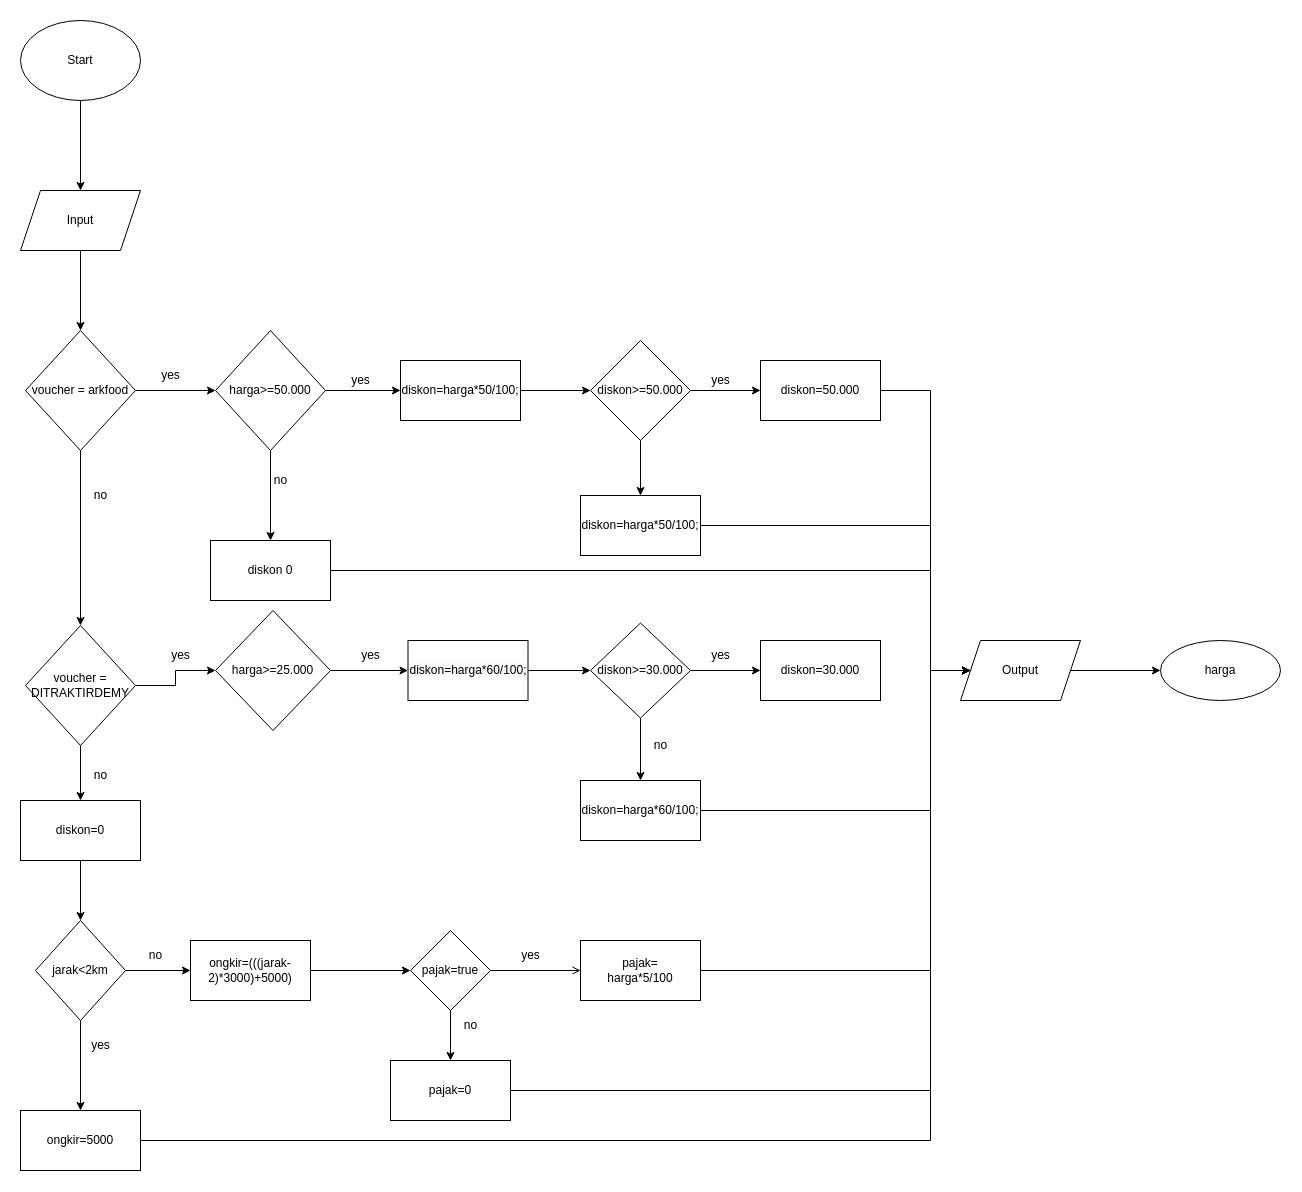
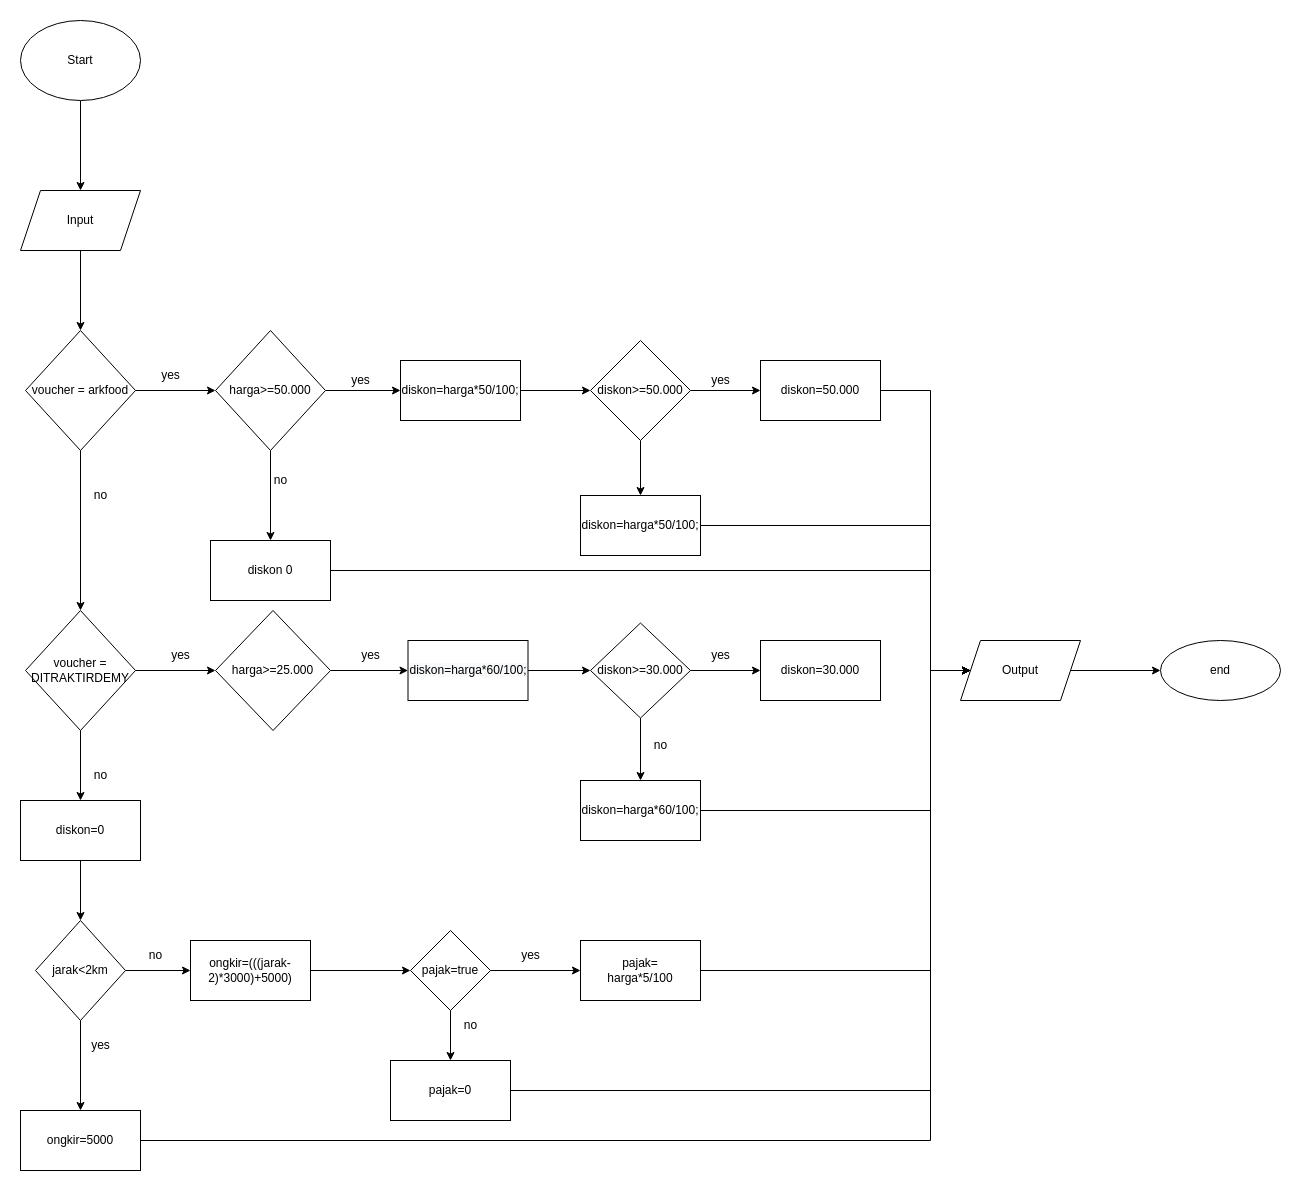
  <mxCell id="0" />
  <mxCell id="1" parent="0" />
  <mxCell id="2" value="" style="edgeStyle=orthogonalEdgeStyle;rounded=0;orthogonalLoop=1;jettySize=auto;html=1;" edge="1" parent="1" source="3" target="5"><mxGeometry relative="1" as="geometry" /></mxCell>
  <mxCell id="3" value="Start" style="ellipse;whiteSpace=wrap;html=1;" vertex="1" parent="1"><mxGeometry x="20" y="20" width="120" height="80" as="geometry" /></mxCell>
  <mxCell id="4" value="" style="edgeStyle=orthogonalEdgeStyle;rounded=0;orthogonalLoop=1;jettySize=auto;html=1;" edge="1" parent="1" source="5" target="8"><mxGeometry relative="1" as="geometry" /></mxCell>
  <mxCell id="5" value="Input" style="shape=parallelogram;perimeter=parallelogramPerimeter;whiteSpace=wrap;html=1;fixedSize=1;" vertex="1" parent="1"><mxGeometry x="20" y="190" width="120" height="60" as="geometry" /></mxCell>
  <mxCell id="6" value="" style="edgeStyle=orthogonalEdgeStyle;rounded=0;orthogonalLoop=1;jettySize=auto;html=1;" edge="1" parent="1" source="8" target="11"><mxGeometry relative="1" as="geometry" /></mxCell>
  <mxCell id="7" value="" style="edgeStyle=orthogonalEdgeStyle;rounded=0;orthogonalLoop=1;jettySize=auto;html=1;" edge="1" parent="1" source="8" target="29"><mxGeometry relative="1" as="geometry" /></mxCell>
  <mxCell id="8" value="voucher = arkfood" style="rhombus;whiteSpace=wrap;html=1;" vertex="1" parent="1"><mxGeometry x="25" y="330" width="110" height="120" as="geometry" /></mxCell>
  <mxCell id="9" value="" style="edgeStyle=orthogonalEdgeStyle;rounded=0;orthogonalLoop=1;jettySize=auto;html=1;" edge="1" parent="1" source="11" target="13"><mxGeometry relative="1" as="geometry" /></mxCell>
  <mxCell id="10" value="" style="edgeStyle=orthogonalEdgeStyle;rounded=0;orthogonalLoop=1;jettySize=auto;html=1;" edge="1" parent="1" source="11" target="15"><mxGeometry relative="1" as="geometry" /></mxCell>
  <mxCell id="11" value="harga&amp;gt;=50.000" style="rhombus;whiteSpace=wrap;html=1;" vertex="1" parent="1"><mxGeometry x="215" y="330" width="110" height="120" as="geometry" /></mxCell>
  <mxCell id="12" value="" style="edgeStyle=orthogonalEdgeStyle;rounded=0;orthogonalLoop=1;jettySize=auto;html=1;" edge="1" parent="1" source="13" target="18"><mxGeometry relative="1" as="geometry" /></mxCell>
  <mxCell id="13" value="diskon=harga*50/100;" style="whiteSpace=wrap;html=1;" vertex="1" parent="1"><mxGeometry x="400" y="360" width="120" height="60" as="geometry" /></mxCell>
  <mxCell id="14" style="edgeStyle=orthogonalEdgeStyle;rounded=0;orthogonalLoop=1;jettySize=auto;html=1;entryX=0;entryY=0.5;entryDx=0;entryDy=0;" edge="1" parent="1" source="15" target="67"><mxGeometry relative="1" as="geometry"><Array as="points"><mxPoint x="930" y="570" /><mxPoint x="930" y="670" /></Array></mxGeometry></mxCell>
  <mxCell id="15" value="diskon 0" style="whiteSpace=wrap;html=1;" vertex="1" parent="1"><mxGeometry x="210" y="540" width="120" height="60" as="geometry" /></mxCell>
  <mxCell id="16" value="" style="edgeStyle=orthogonalEdgeStyle;rounded=0;orthogonalLoop=1;jettySize=auto;html=1;" edge="1" parent="1" source="18" target="22"><mxGeometry relative="1" as="geometry" /></mxCell>
  <mxCell id="17" value="" style="edgeStyle=orthogonalEdgeStyle;rounded=0;orthogonalLoop=1;jettySize=auto;html=1;" edge="1" parent="1" source="18" target="25"><mxGeometry relative="1" as="geometry" /></mxCell>
  <mxCell id="18" value="diskon&amp;gt;=50.000" style="rhombus;whiteSpace=wrap;html=1;" vertex="1" parent="1"><mxGeometry x="590" y="340" width="100" height="100" as="geometry" /></mxCell>
  <mxCell id="19" value="yes&lt;br&gt;" style="text;html=1;align=center;verticalAlign=middle;resizable=0;points=[];autosize=1;strokeColor=none;fillColor=none;" vertex="1" parent="1"><mxGeometry x="340" y="365" width="40" height="30" as="geometry" /></mxCell>
  <mxCell id="20" value="no" style="text;html=1;align=center;verticalAlign=middle;resizable=0;points=[];autosize=1;strokeColor=none;fillColor=none;" vertex="1" parent="1"><mxGeometry x="260" y="465" width="40" height="30" as="geometry" /></mxCell>
  <mxCell id="21" style="edgeStyle=orthogonalEdgeStyle;rounded=0;orthogonalLoop=1;jettySize=auto;html=1;entryX=0;entryY=0.5;entryDx=0;entryDy=0;" edge="1" parent="1" source="22" target="67"><mxGeometry relative="1" as="geometry"><Array as="points"><mxPoint x="930" y="390" /><mxPoint x="930" y="670" /></Array></mxGeometry></mxCell>
  <mxCell id="22" value="diskon=50.000" style="whiteSpace=wrap;html=1;" vertex="1" parent="1"><mxGeometry x="760" y="360" width="120" height="60" as="geometry" /></mxCell>
  <mxCell id="23" value="yes&lt;br&gt;" style="text;html=1;align=center;verticalAlign=middle;resizable=0;points=[];autosize=1;strokeColor=none;fillColor=none;" vertex="1" parent="1"><mxGeometry x="700" y="365" width="40" height="30" as="geometry" /></mxCell>
  <mxCell id="24" style="edgeStyle=orthogonalEdgeStyle;rounded=0;orthogonalLoop=1;jettySize=auto;html=1;" edge="1" parent="1" source="25"><mxGeometry relative="1" as="geometry"><mxPoint x="970" y="670" as="targetPoint" /><Array as="points"><mxPoint x="930" y="525" /><mxPoint x="930" y="670" /></Array></mxGeometry></mxCell>
  <mxCell id="25" value="diskon=harga*50/100;" style="whiteSpace=wrap;html=1;" vertex="1" parent="1"><mxGeometry x="580" y="495" width="120" height="60" as="geometry" /></mxCell>
  <mxCell id="26" value="yes&lt;br&gt;" style="text;html=1;align=center;verticalAlign=middle;resizable=0;points=[];autosize=1;strokeColor=none;fillColor=none;" vertex="1" parent="1"><mxGeometry x="150" y="360" width="40" height="30" as="geometry" /></mxCell>
  <mxCell id="27" value="" style="edgeStyle=orthogonalEdgeStyle;rounded=0;orthogonalLoop=1;jettySize=auto;html=1;" edge="1" parent="1" source="29" target="32"><mxGeometry relative="1" as="geometry" /></mxCell>
  <mxCell id="28" value="" style="edgeStyle=orthogonalEdgeStyle;rounded=0;orthogonalLoop=1;jettySize=auto;html=1;" edge="1" parent="1" source="29" target="44"><mxGeometry relative="1" as="geometry" /></mxCell>
- <mxCell id="29" value="voucher = DITRAKTIRDEMY" style="rhombus;whiteSpace=wrap;html=1;" vertex="1" parent="1"><mxGeometry x="25" y="625" width="110" height="120" as="geometry" /></mxCell>
+ <mxCell id="29" value="voucher = DITRAKTIRDEMY" style="rhombus;whiteSpace=wrap;html=1;" vertex="1" parent="1"><mxGeometry x="25" y="610" width="110" height="120" as="geometry" /></mxCell>
  <mxCell id="30" value="no" style="text;html=1;align=center;verticalAlign=middle;resizable=0;points=[];autosize=1;strokeColor=none;fillColor=none;" vertex="1" parent="1"><mxGeometry x="80" y="480" width="40" height="30" as="geometry" /></mxCell>
  <mxCell id="31" value="" style="edgeStyle=orthogonalEdgeStyle;rounded=0;orthogonalLoop=1;jettySize=auto;html=1;" edge="1" parent="1" source="32" target="34"><mxGeometry relative="1" as="geometry" /></mxCell>
  <mxCell id="32" value="harga&amp;gt;=25.000" style="rhombus;whiteSpace=wrap;html=1;" vertex="1" parent="1"><mxGeometry x="215" y="610" width="115" height="120" as="geometry" /></mxCell>
  <mxCell id="33" value="" style="edgeStyle=orthogonalEdgeStyle;rounded=0;orthogonalLoop=1;jettySize=auto;html=1;" edge="1" parent="1" source="34" target="37"><mxGeometry relative="1" as="geometry" /></mxCell>
  <mxCell id="34" value="&lt;span style=&quot;color: rgb(0, 0, 0); font-family: Helvetica; font-size: 12px; font-style: normal; font-variant-ligatures: normal; font-variant-caps: normal; font-weight: 400; letter-spacing: normal; orphans: 2; text-align: center; text-indent: 0px; text-transform: none; widows: 2; word-spacing: 0px; -webkit-text-stroke-width: 0px; background-color: rgb(248, 249, 250); text-decoration-thickness: initial; text-decoration-style: initial; text-decoration-color: initial; float: none; display: inline !important;&quot;&gt;diskon=harga*60/100;&lt;/span&gt;" style="whiteSpace=wrap;html=1;" vertex="1" parent="1"><mxGeometry x="407.5" y="640" width="120" height="60" as="geometry" /></mxCell>
  <mxCell id="35" value="" style="edgeStyle=orthogonalEdgeStyle;rounded=0;orthogonalLoop=1;jettySize=auto;html=1;" edge="1" parent="1" source="37" target="38"><mxGeometry relative="1" as="geometry" /></mxCell>
  <mxCell id="36" value="" style="edgeStyle=orthogonalEdgeStyle;rounded=0;orthogonalLoop=1;jettySize=auto;html=1;" edge="1" parent="1" source="37" target="42"><mxGeometry relative="1" as="geometry" /></mxCell>
  <mxCell id="37" value="diskon&amp;gt;=30.000" style="rhombus;whiteSpace=wrap;html=1;" vertex="1" parent="1"><mxGeometry x="590" y="622.5" width="100" height="95" as="geometry" /></mxCell>
  <mxCell id="38" value="diskon=30.000" style="whiteSpace=wrap;html=1;" vertex="1" parent="1"><mxGeometry x="760" y="640" width="120" height="60" as="geometry" /></mxCell>
  <mxCell id="39" value="yes&lt;br&gt;" style="text;html=1;align=center;verticalAlign=middle;resizable=0;points=[];autosize=1;strokeColor=none;fillColor=none;" vertex="1" parent="1"><mxGeometry x="350" y="640" width="40" height="30" as="geometry" /></mxCell>
  <mxCell id="40" value="yes&lt;br&gt;" style="text;html=1;align=center;verticalAlign=middle;resizable=0;points=[];autosize=1;strokeColor=none;fillColor=none;" vertex="1" parent="1"><mxGeometry x="160" y="640" width="40" height="30" as="geometry" /></mxCell>
  <mxCell id="41" style="edgeStyle=orthogonalEdgeStyle;rounded=0;orthogonalLoop=1;jettySize=auto;html=1;entryX=0;entryY=0.5;entryDx=0;entryDy=0;" edge="1" parent="1" source="42" target="67"><mxGeometry relative="1" as="geometry"><Array as="points"><mxPoint x="930" y="810" /><mxPoint x="930" y="670" /></Array></mxGeometry></mxCell>
  <mxCell id="42" value="diskon=harga*60/100;" style="whiteSpace=wrap;html=1;" vertex="1" parent="1"><mxGeometry x="580" y="780" width="120" height="60" as="geometry" /></mxCell>
  <mxCell id="43" value="" style="edgeStyle=orthogonalEdgeStyle;rounded=0;orthogonalLoop=1;jettySize=auto;html=1;" edge="1" parent="1" source="44" target="48"><mxGeometry relative="1" as="geometry" /></mxCell>
  <mxCell id="44" value="diskon=0" style="whiteSpace=wrap;html=1;" vertex="1" parent="1"><mxGeometry x="20" y="800" width="120" height="60" as="geometry" /></mxCell>
  <mxCell id="45" value="no" style="text;html=1;align=center;verticalAlign=middle;resizable=0;points=[];autosize=1;strokeColor=none;fillColor=none;" vertex="1" parent="1"><mxGeometry x="80" y="760" width="40" height="30" as="geometry" /></mxCell>
  <mxCell id="46" value="" style="edgeStyle=orthogonalEdgeStyle;rounded=0;orthogonalLoop=1;jettySize=auto;html=1;" edge="1" parent="1" source="48" target="50"><mxGeometry relative="1" as="geometry" /></mxCell>
  <mxCell id="47" value="" style="edgeStyle=orthogonalEdgeStyle;rounded=0;orthogonalLoop=1;jettySize=auto;html=1;" edge="1" parent="1" source="48" target="53"><mxGeometry relative="1" as="geometry" /></mxCell>
  <mxCell id="48" value="jarak&amp;lt;2km" style="rhombus;whiteSpace=wrap;html=1;" vertex="1" parent="1"><mxGeometry x="35" y="920" width="90" height="100" as="geometry" /></mxCell>
  <mxCell id="49" style="edgeStyle=orthogonalEdgeStyle;rounded=0;orthogonalLoop=1;jettySize=auto;html=1;entryX=0;entryY=0.5;entryDx=0;entryDy=0;" edge="1" parent="1" source="50" target="67"><mxGeometry relative="1" as="geometry"><Array as="points"><mxPoint x="930" y="1140" /><mxPoint x="930" y="670" /></Array></mxGeometry></mxCell>
  <mxCell id="50" value="ongkir=5000" style="whiteSpace=wrap;html=1;" vertex="1" parent="1"><mxGeometry x="20" y="1110" width="120" height="60" as="geometry" /></mxCell>
  <mxCell id="51" value="yes&lt;br&gt;" style="text;html=1;align=center;verticalAlign=middle;resizable=0;points=[];autosize=1;strokeColor=none;fillColor=none;" vertex="1" parent="1"><mxGeometry x="80" y="1030" width="40" height="30" as="geometry" /></mxCell>
  <mxCell id="52" value="" style="edgeStyle=orthogonalEdgeStyle;rounded=0;orthogonalLoop=1;jettySize=auto;html=1;" edge="1" parent="1" source="53" target="57"><mxGeometry relative="1" as="geometry" /></mxCell>
  <mxCell id="53" value="ongkir=(((jarak-2)*3000)+5000)" style="whiteSpace=wrap;html=1;" vertex="1" parent="1"><mxGeometry x="190" y="940" width="120" height="60" as="geometry" /></mxCell>
  <mxCell id="54" value="no" style="text;html=1;align=center;verticalAlign=middle;resizable=0;points=[];autosize=1;strokeColor=none;fillColor=none;" vertex="1" parent="1"><mxGeometry x="135" y="940" width="40" height="30" as="geometry" /></mxCell>
- <mxCell id="55" value="" style="edgeStyle=orthogonalEdgeStyle;rounded=0;orthogonalLoop=1;jettySize=auto;html=1;endArrow=open;" edge="1" parent="1" source="57" target="59"><mxGeometry relative="1" as="geometry" /></mxCell>
+ <mxCell id="55" value="" style="edgeStyle=orthogonalEdgeStyle;rounded=0;orthogonalLoop=1;jettySize=auto;html=1;" edge="1" parent="1" source="57" target="59"><mxGeometry relative="1" as="geometry" /></mxCell>
  <mxCell id="56" value="" style="edgeStyle=orthogonalEdgeStyle;rounded=0;orthogonalLoop=1;jettySize=auto;html=1;" edge="1" parent="1" source="57" target="62"><mxGeometry relative="1" as="geometry" /></mxCell>
  <mxCell id="57" value="pajak=true" style="rhombus;whiteSpace=wrap;html=1;" vertex="1" parent="1"><mxGeometry x="410" y="930" width="80" height="80" as="geometry" /></mxCell>
  <mxCell id="58" style="edgeStyle=orthogonalEdgeStyle;rounded=0;orthogonalLoop=1;jettySize=auto;html=1;entryX=0;entryY=0.5;entryDx=0;entryDy=0;" edge="1" parent="1" source="59" target="67"><mxGeometry relative="1" as="geometry"><Array as="points"><mxPoint x="930" y="970" /><mxPoint x="930" y="670" /></Array></mxGeometry></mxCell>
  <mxCell id="59" value="pajak=&lt;br&gt;harga*5/100" style="whiteSpace=wrap;html=1;" vertex="1" parent="1"><mxGeometry x="580" y="940" width="120" height="60" as="geometry" /></mxCell>
  <mxCell id="60" value="yes&lt;br&gt;" style="text;html=1;align=center;verticalAlign=middle;resizable=0;points=[];autosize=1;strokeColor=none;fillColor=none;" vertex="1" parent="1"><mxGeometry x="510" y="940" width="40" height="30" as="geometry" /></mxCell>
  <mxCell id="61" style="edgeStyle=orthogonalEdgeStyle;rounded=0;orthogonalLoop=1;jettySize=auto;html=1;entryX=0;entryY=0.5;entryDx=0;entryDy=0;" edge="1" parent="1" source="62" target="67"><mxGeometry relative="1" as="geometry"><Array as="points"><mxPoint x="930" y="1090" /><mxPoint x="930" y="670" /></Array></mxGeometry></mxCell>
  <mxCell id="62" value="pajak=0" style="whiteSpace=wrap;html=1;" vertex="1" parent="1"><mxGeometry x="390" y="1060" width="120" height="60" as="geometry" /></mxCell>
  <mxCell id="63" value="no" style="text;html=1;align=center;verticalAlign=middle;resizable=0;points=[];autosize=1;strokeColor=none;fillColor=none;" vertex="1" parent="1"><mxGeometry x="450" y="1010" width="40" height="30" as="geometry" /></mxCell>
  <mxCell id="64" value="no" style="text;html=1;align=center;verticalAlign=middle;resizable=0;points=[];autosize=1;strokeColor=none;fillColor=none;" vertex="1" parent="1"><mxGeometry x="640" y="730" width="40" height="30" as="geometry" /></mxCell>
  <mxCell id="65" value="yes&lt;br&gt;" style="text;html=1;align=center;verticalAlign=middle;resizable=0;points=[];autosize=1;strokeColor=none;fillColor=none;" vertex="1" parent="1"><mxGeometry x="700" y="640" width="40" height="30" as="geometry" /></mxCell>
  <mxCell id="66" value="" style="edgeStyle=orthogonalEdgeStyle;rounded=0;orthogonalLoop=1;jettySize=auto;html=1;" edge="1" parent="1" source="67" target="68"><mxGeometry relative="1" as="geometry" /></mxCell>
  <mxCell id="67" value="Output" style="shape=parallelogram;perimeter=parallelogramPerimeter;whiteSpace=wrap;html=1;fixedSize=1;" vertex="1" parent="1"><mxGeometry x="960" y="640" width="120" height="60" as="geometry" /></mxCell>
- <mxCell id="68" value="harga" style="ellipse;whiteSpace=wrap;html=1;" vertex="1" parent="1"><mxGeometry x="1160" y="640" width="120" height="60" as="geometry" /></mxCell>
+ <mxCell id="68" value="end" style="ellipse;whiteSpace=wrap;html=1;" vertex="1" parent="1"><mxGeometry x="1160" y="640" width="120" height="60" as="geometry" /></mxCell>
